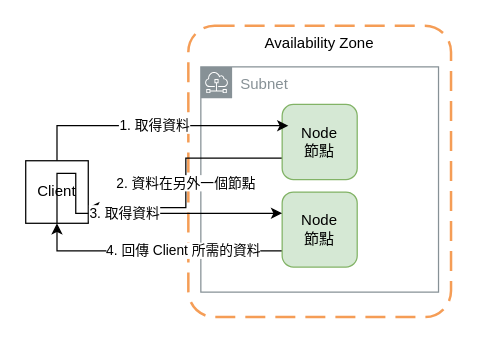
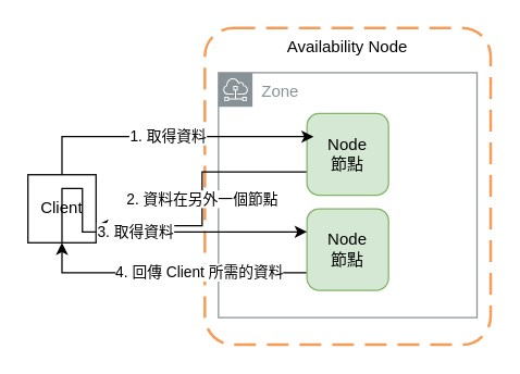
  <mxCell id="0" />
  <mxCell id="1" parent="0" />
- <mxCell id="2" value="Availability Zone" style="rounded=1;arcSize=10;dashed=1;strokeColor=#F59D56;fillColor=none;gradientColor=none;dashPattern=8 4;strokeWidth=2;verticalAlign=top;" parent="1" vertex="1"><mxGeometry x="150" y="20" width="210" height="233" as="geometry" /></mxCell>
- <mxCell id="3" value="Subnet" style="sketch=0;outlineConnect=0;gradientColor=none;html=1;whiteSpace=wrap;fontSize=12;fontStyle=0;shape=mxgraph.aws4.group;grIcon=mxgraph.aws4.group_subnet;strokeColor=#879196;fillColor=none;verticalAlign=top;align=left;spacingLeft=30;fontColor=#879196;dashed=0;" parent="1" vertex="1"><mxGeometry x="160" y="53" width="190" height="180" as="geometry" /></mxCell>
+ <mxCell id="2" value="Availability Node" style="rounded=1;arcSize=10;dashed=1;strokeColor=#F59D56;fillColor=none;gradientColor=none;dashPattern=8 4;strokeWidth=2;verticalAlign=top;" parent="1" vertex="1"><mxGeometry x="150" y="20" width="210" height="233" as="geometry" /></mxCell>
+ <mxCell id="3" value="Zone" style="sketch=0;outlineConnect=0;gradientColor=none;html=1;whiteSpace=wrap;fontSize=12;fontStyle=0;shape=mxgraph.aws4.group;grIcon=mxgraph.aws4.group_subnet;strokeColor=#879196;fillColor=none;verticalAlign=top;align=left;spacingLeft=30;fontColor=#879196;dashed=0;" parent="1" vertex="1"><mxGeometry x="160" y="53" width="190" height="180" as="geometry" /></mxCell>
  <mxCell id="4" value="2. 資料在另外一個節點" style="edgeStyle=orthogonalEdgeStyle;rounded=0;orthogonalLoop=1;jettySize=auto;html=1;entryX=1;entryY=0.75;entryDx=0;entryDy=0;" edge="1" parent="1" source="5" target="9"><mxGeometry relative="1" as="geometry"><Array as="points"><mxPoint x="148" y="126" /></Array></mxGeometry></mxCell>
  <mxCell id="5" value="Node&lt;br&gt;節點" style="rounded=1;whiteSpace=wrap;html=1;fillColor=#d5e8d4;strokeColor=#82b366;" parent="1" vertex="1"><mxGeometry x="225" y="83" width="60" height="60" as="geometry" /></mxCell>
  <mxCell id="6" value="4. 回傳 Client 所需的資料" style="edgeStyle=orthogonalEdgeStyle;rounded=0;orthogonalLoop=1;jettySize=auto;html=1;" edge="1" parent="1" source="7" target="9"><mxGeometry x="-0.215" relative="1" as="geometry"><Array as="points"><mxPoint x="45" y="200" /></Array><mxPoint as="offset" /></mxGeometry></mxCell>
  <mxCell id="7" value="Node&lt;br&gt;節點" style="rounded=1;whiteSpace=wrap;html=1;fillColor=#d5e8d4;strokeColor=#82b366;" parent="1" vertex="1"><mxGeometry x="225" y="153" width="60" height="60" as="geometry" /></mxCell>
  <mxCell id="8" value="1. 取得資料" style="edgeStyle=orthogonalEdgeStyle;rounded=0;orthogonalLoop=1;jettySize=auto;html=1;entryX=0.083;entryY=0.283;entryDx=0;entryDy=0;entryPerimeter=0;" parent="1" source="9" target="5" edge="1"><mxGeometry relative="1" as="geometry"><Array as="points"><mxPoint x="110" y="100" /><mxPoint x="110" y="100" /></Array></mxGeometry></mxCell>
  <mxCell id="9" value="Client" style="rounded=0;whiteSpace=wrap;html=1;" parent="1" vertex="1"><mxGeometry x="20" y="128" width="50" height="50" as="geometry" /></mxCell>
  <mxCell id="10" value="3. 取得資料" style="edgeStyle=orthogonalEdgeStyle;rounded=0;orthogonalLoop=1;jettySize=auto;html=1;exitX=0.5;exitY=1;exitDx=0;exitDy=0;" parent="1" source="9" target="7" edge="1"><mxGeometry relative="1" as="geometry"><mxPoint x="70" y="183" as="sourcePoint" /><Array as="points"><mxPoint x="60" y="138" /><mxPoint x="60" y="170" /></Array></mxGeometry></mxCell>
